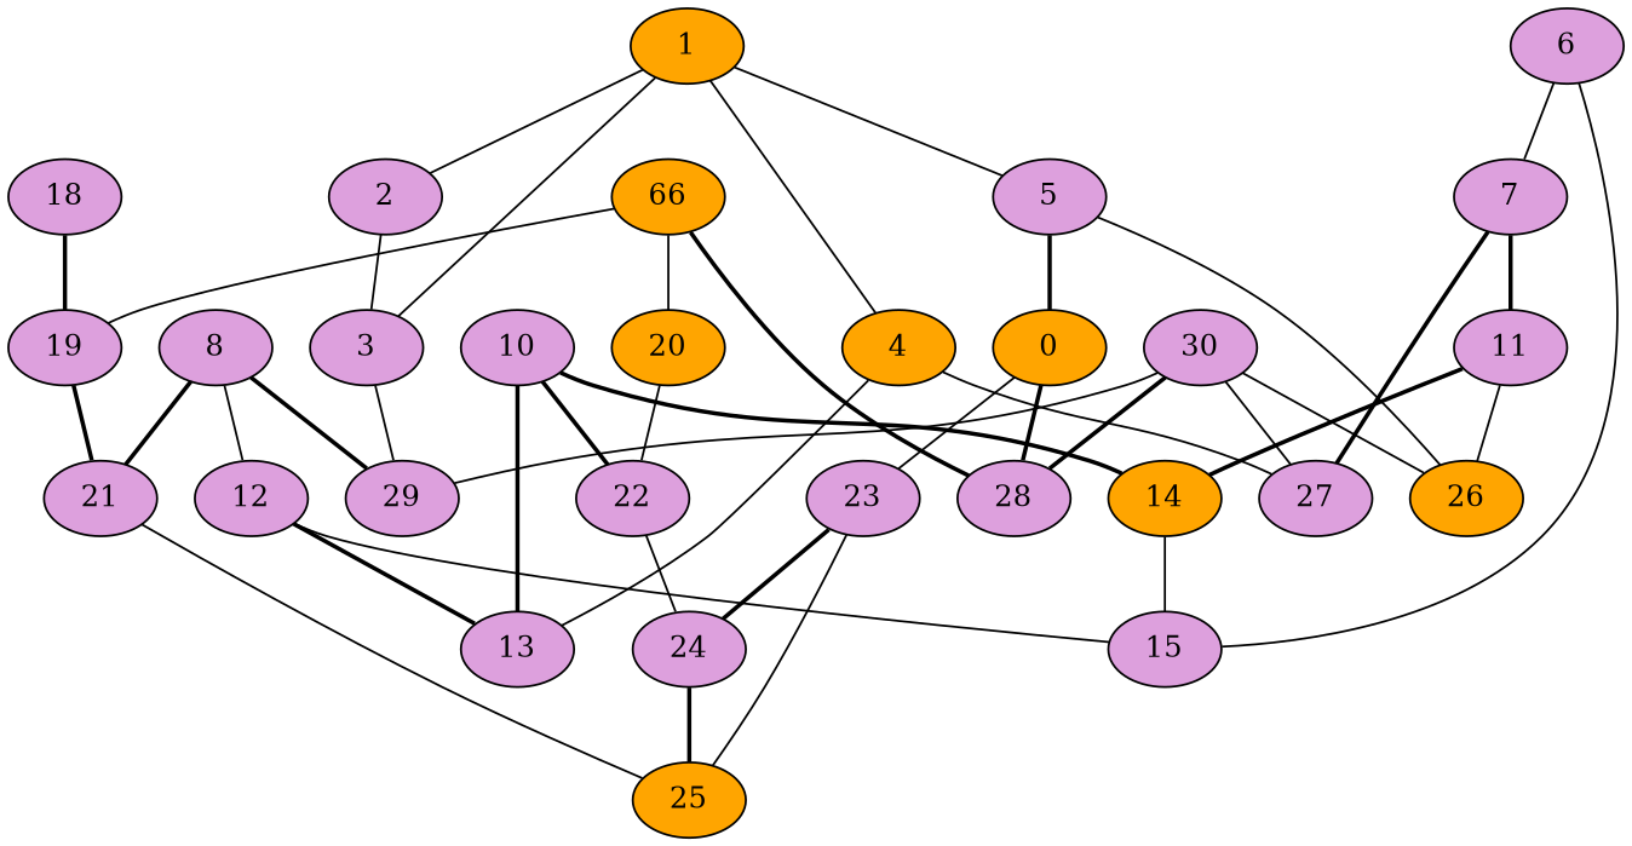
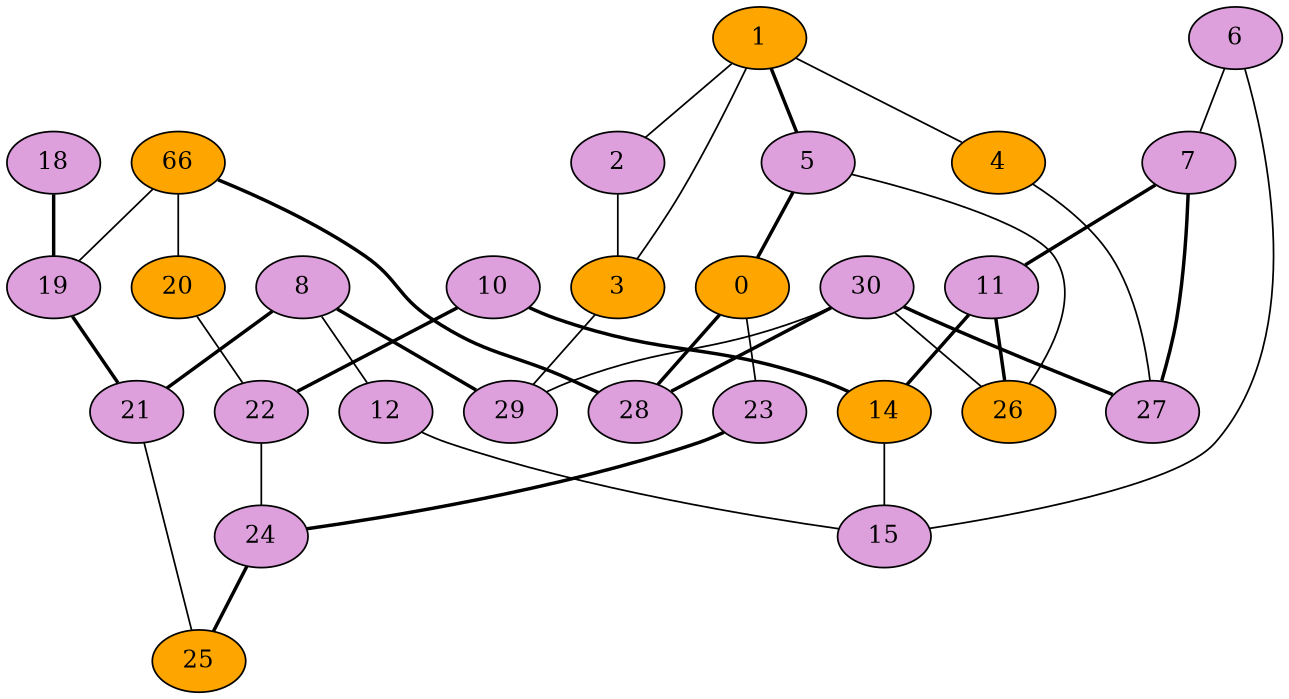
  graph {
    node [fillcolor=plum style=filled]
    edge [style=solid]
    1 [fillcolor=orange]
    2
-   3
+   3 [fillcolor=orange]
    4 [fillcolor=orange]
    5
    29
    27
-   13
    26 [fillcolor=orange]
    n10 [fillcolor=orange label=0]
    18
    19
    28
    23
    21
    25 [fillcolor=orange]
    24
    6
    15
    7
    11
    14 [fillcolor=orange]
    20 [fillcolor=orange]
    22
    8
    12
    10
    n28 [fillcolor=orange label=66]
    30
    1 -- 2
    1 -- 3
    1 -- 4
-   1 -- 5
+   1 -- 5 [style=bold]
    2 -- 3
    3 -- 29
    4 -- 27
-   4 -- 13
    5 -- 26
    5 -- n10 [style=bold]
    n10 -- 28 [style=bold]
    n10 -- 23
    18 -- 19 [style=bold]
    19 -- 21 [style=bold]
-   23 -- 25
    23 -- 24 [style=bold]
    21 -- 25
    24 -- 25 [style=bold]
    6 -- 15
    6 -- 7
    7 -- 27 [style=bold]
    7 -- 11 [style=bold]
-   11 -- 26
+   11 -- 26 [style=bold]
    11 -- 14 [style=bold]
    14 -- 15
    20 -- 22
    22 -- 24
    8 -- 29 [style=bold]
    8 -- 21 [style=bold]
    8 -- 12
-   12 -- 13 [style=bold]
    12 -- 15
-   10 -- 13 [style=bold]
    10 -- 14 [style=bold]
    10 -- 22 [style=bold]
    n28 -- 19
    n28 -- 28 [style=bold]
    n28 -- 20
    30 -- 29
-   30 -- 27
+   30 -- 27 [style=bold]
    30 -- 26
    30 -- 28 [style=bold]
  }
